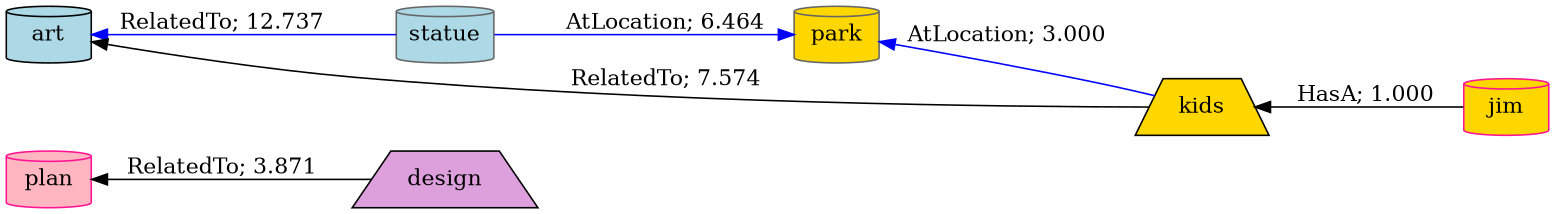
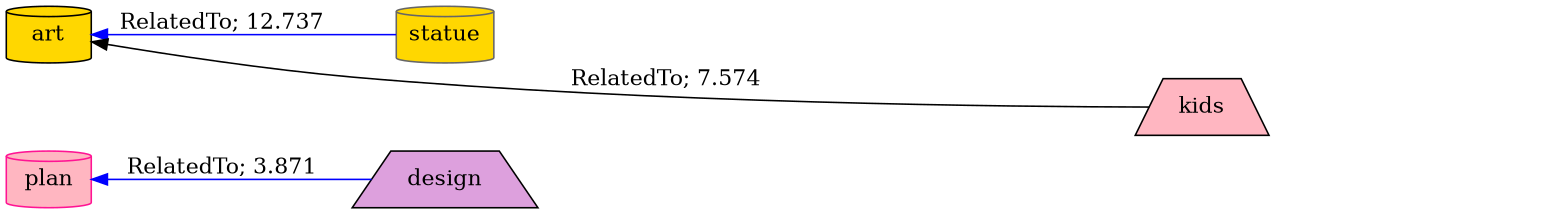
  digraph {
    rankdir=LR
    node [color=black fillcolor=lightpink shape=cylinder style=filled]
    edge [color=black dir=back]
    n1 [color=deeppink label=plan]
    n2 [fillcolor=plum label=design shape=trapezium]
-   n3 [fillcolor=lightblue label=art]
-   n4 [color=gray40 fillcolor=lightblue label=statue]
-   n5 [color=gray40 fillcolor=gold label=park]
-   n6 [fillcolor=gold label=kids shape=trapezium]
-   n7 [color=deeppink fillcolor=gold label=jim]
-   n1 -> n2 [label="RelatedTo; 3.871" weight=3.871]
+   n3 [fillcolor=gold label=art]
+   n4 [color=gray40 fillcolor=gold label=statue]
+   n6 [label=kids shape=trapezium]
+   n1 -> n2 [color=blue label="RelatedTo; 3.871" weight=3.871]
    n3 -> n4 [color=blue label="RelatedTo; 12.737" weight=12.737]
-   n4 -> n5 [color=blue dir=forward label="AtLocation; 6.464" weight=6.464]
-   n5 -> n6 [color=blue label="AtLocation; 3.000" weight=3.000]
    n6 -> n3 [dir=forward label="RelatedTo; 7.574" weight=7.574]
-   n6 -> n7 [label="HasA; 1.000" weight=1.000]
  }
